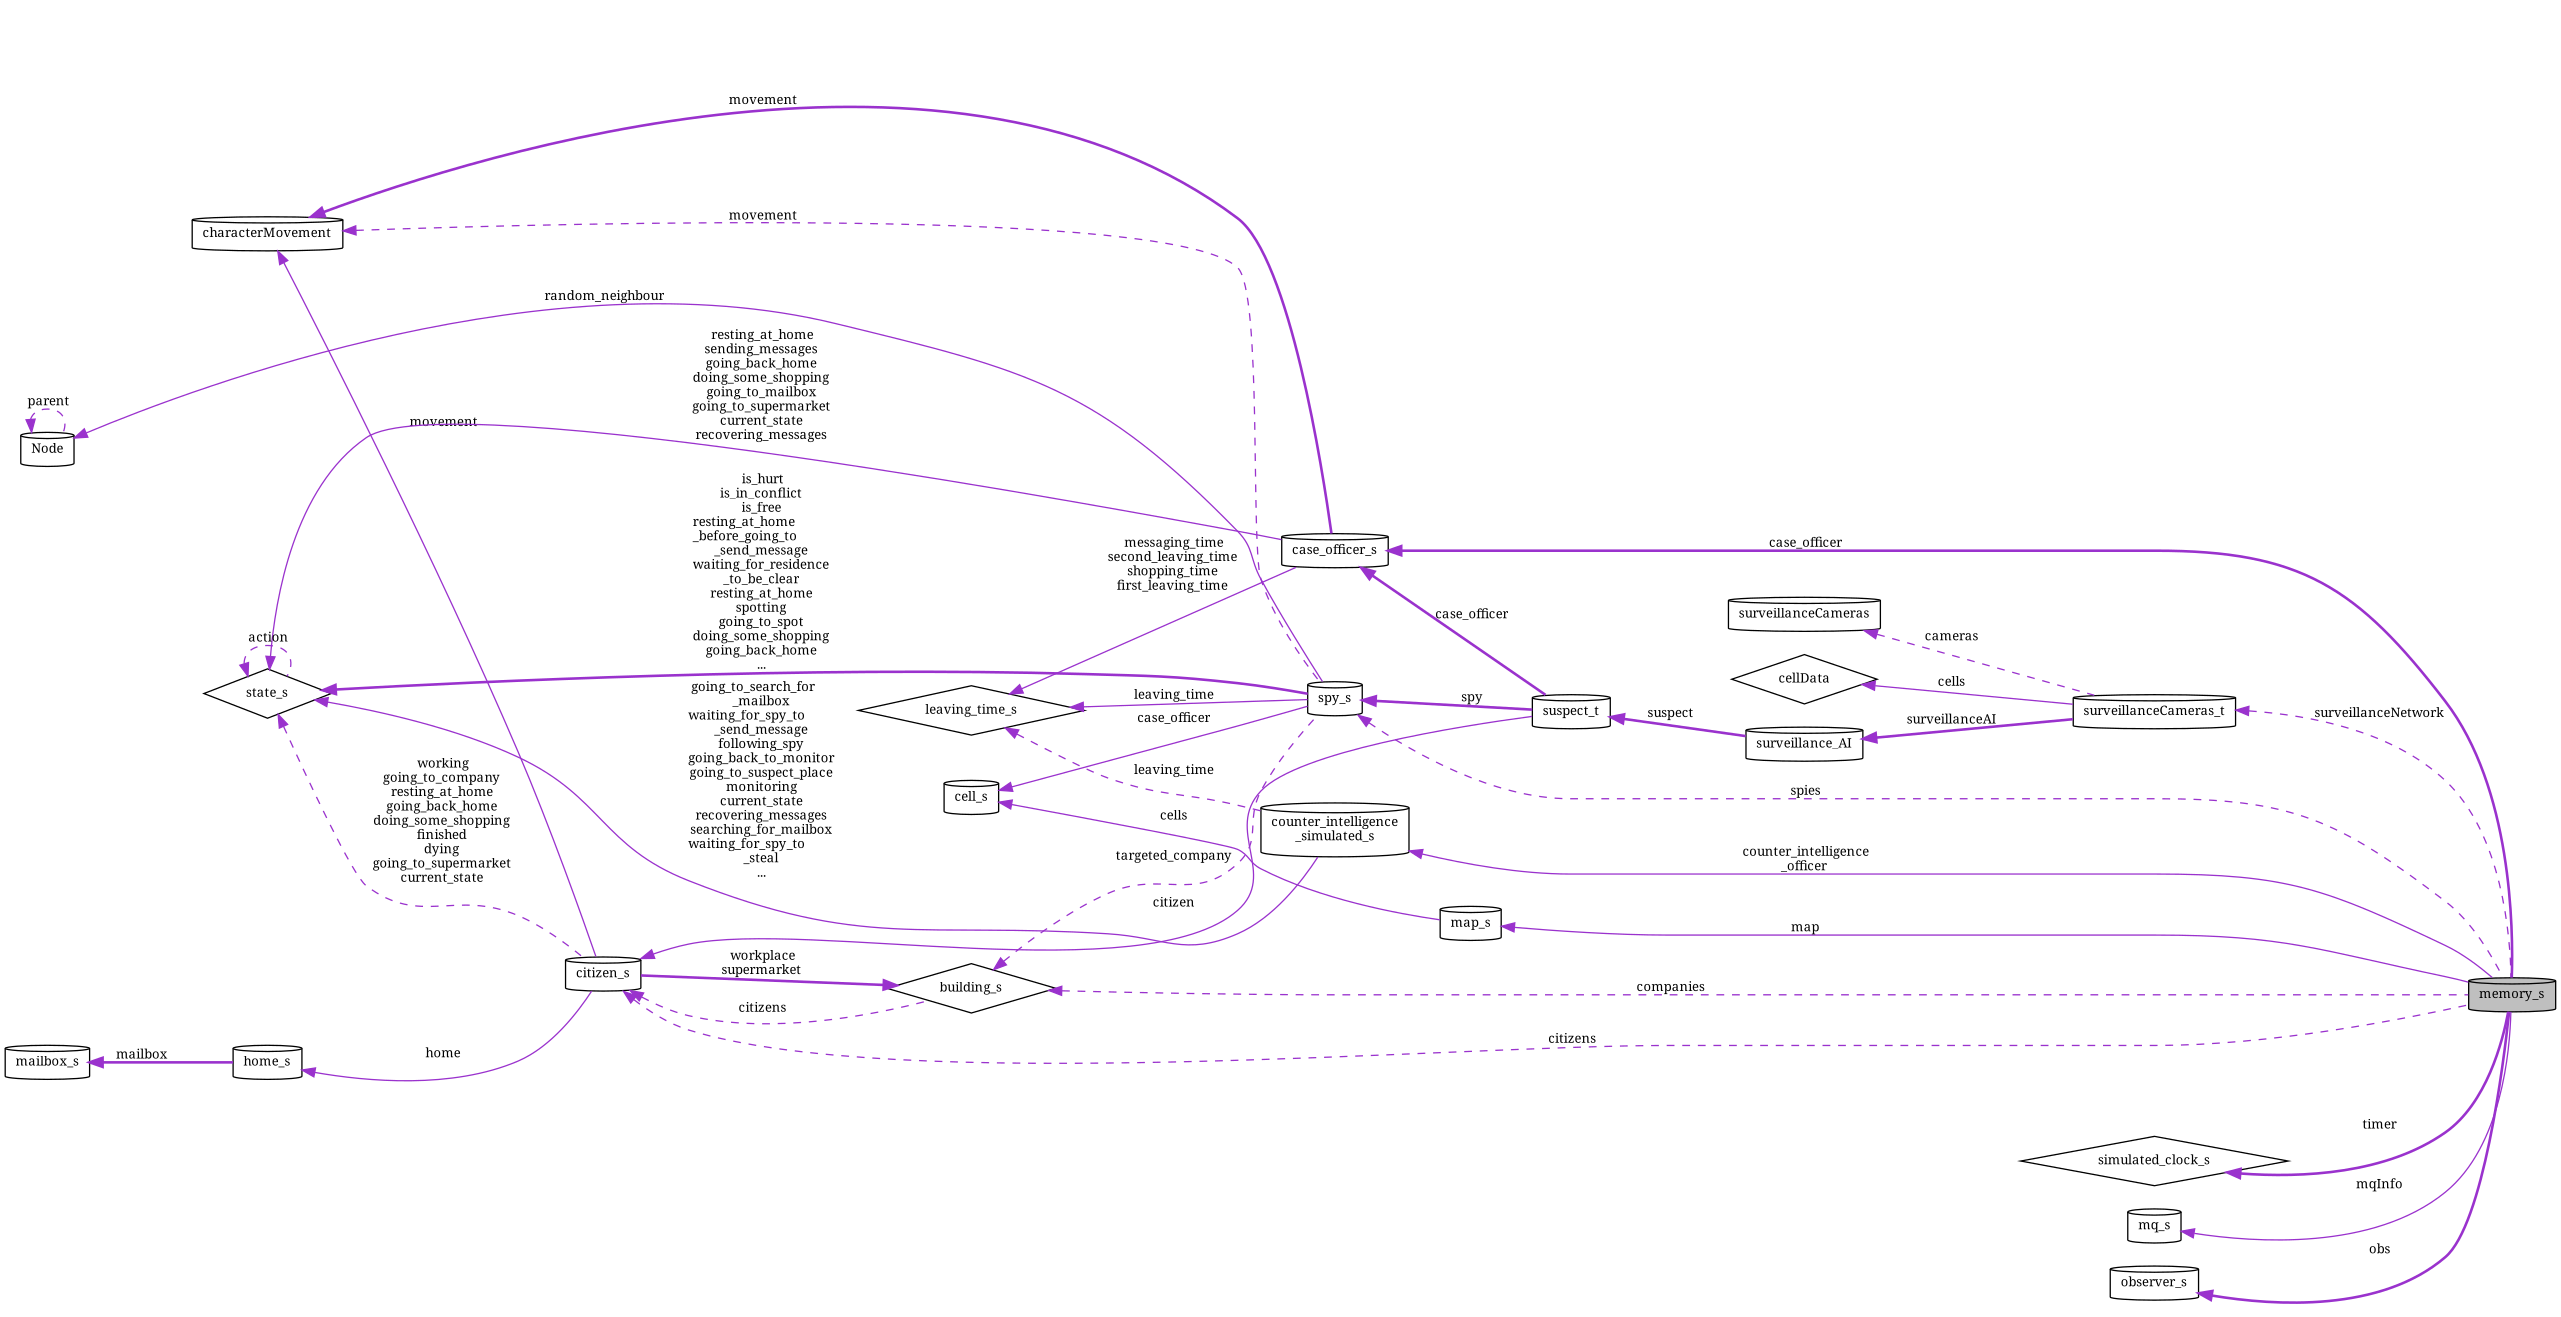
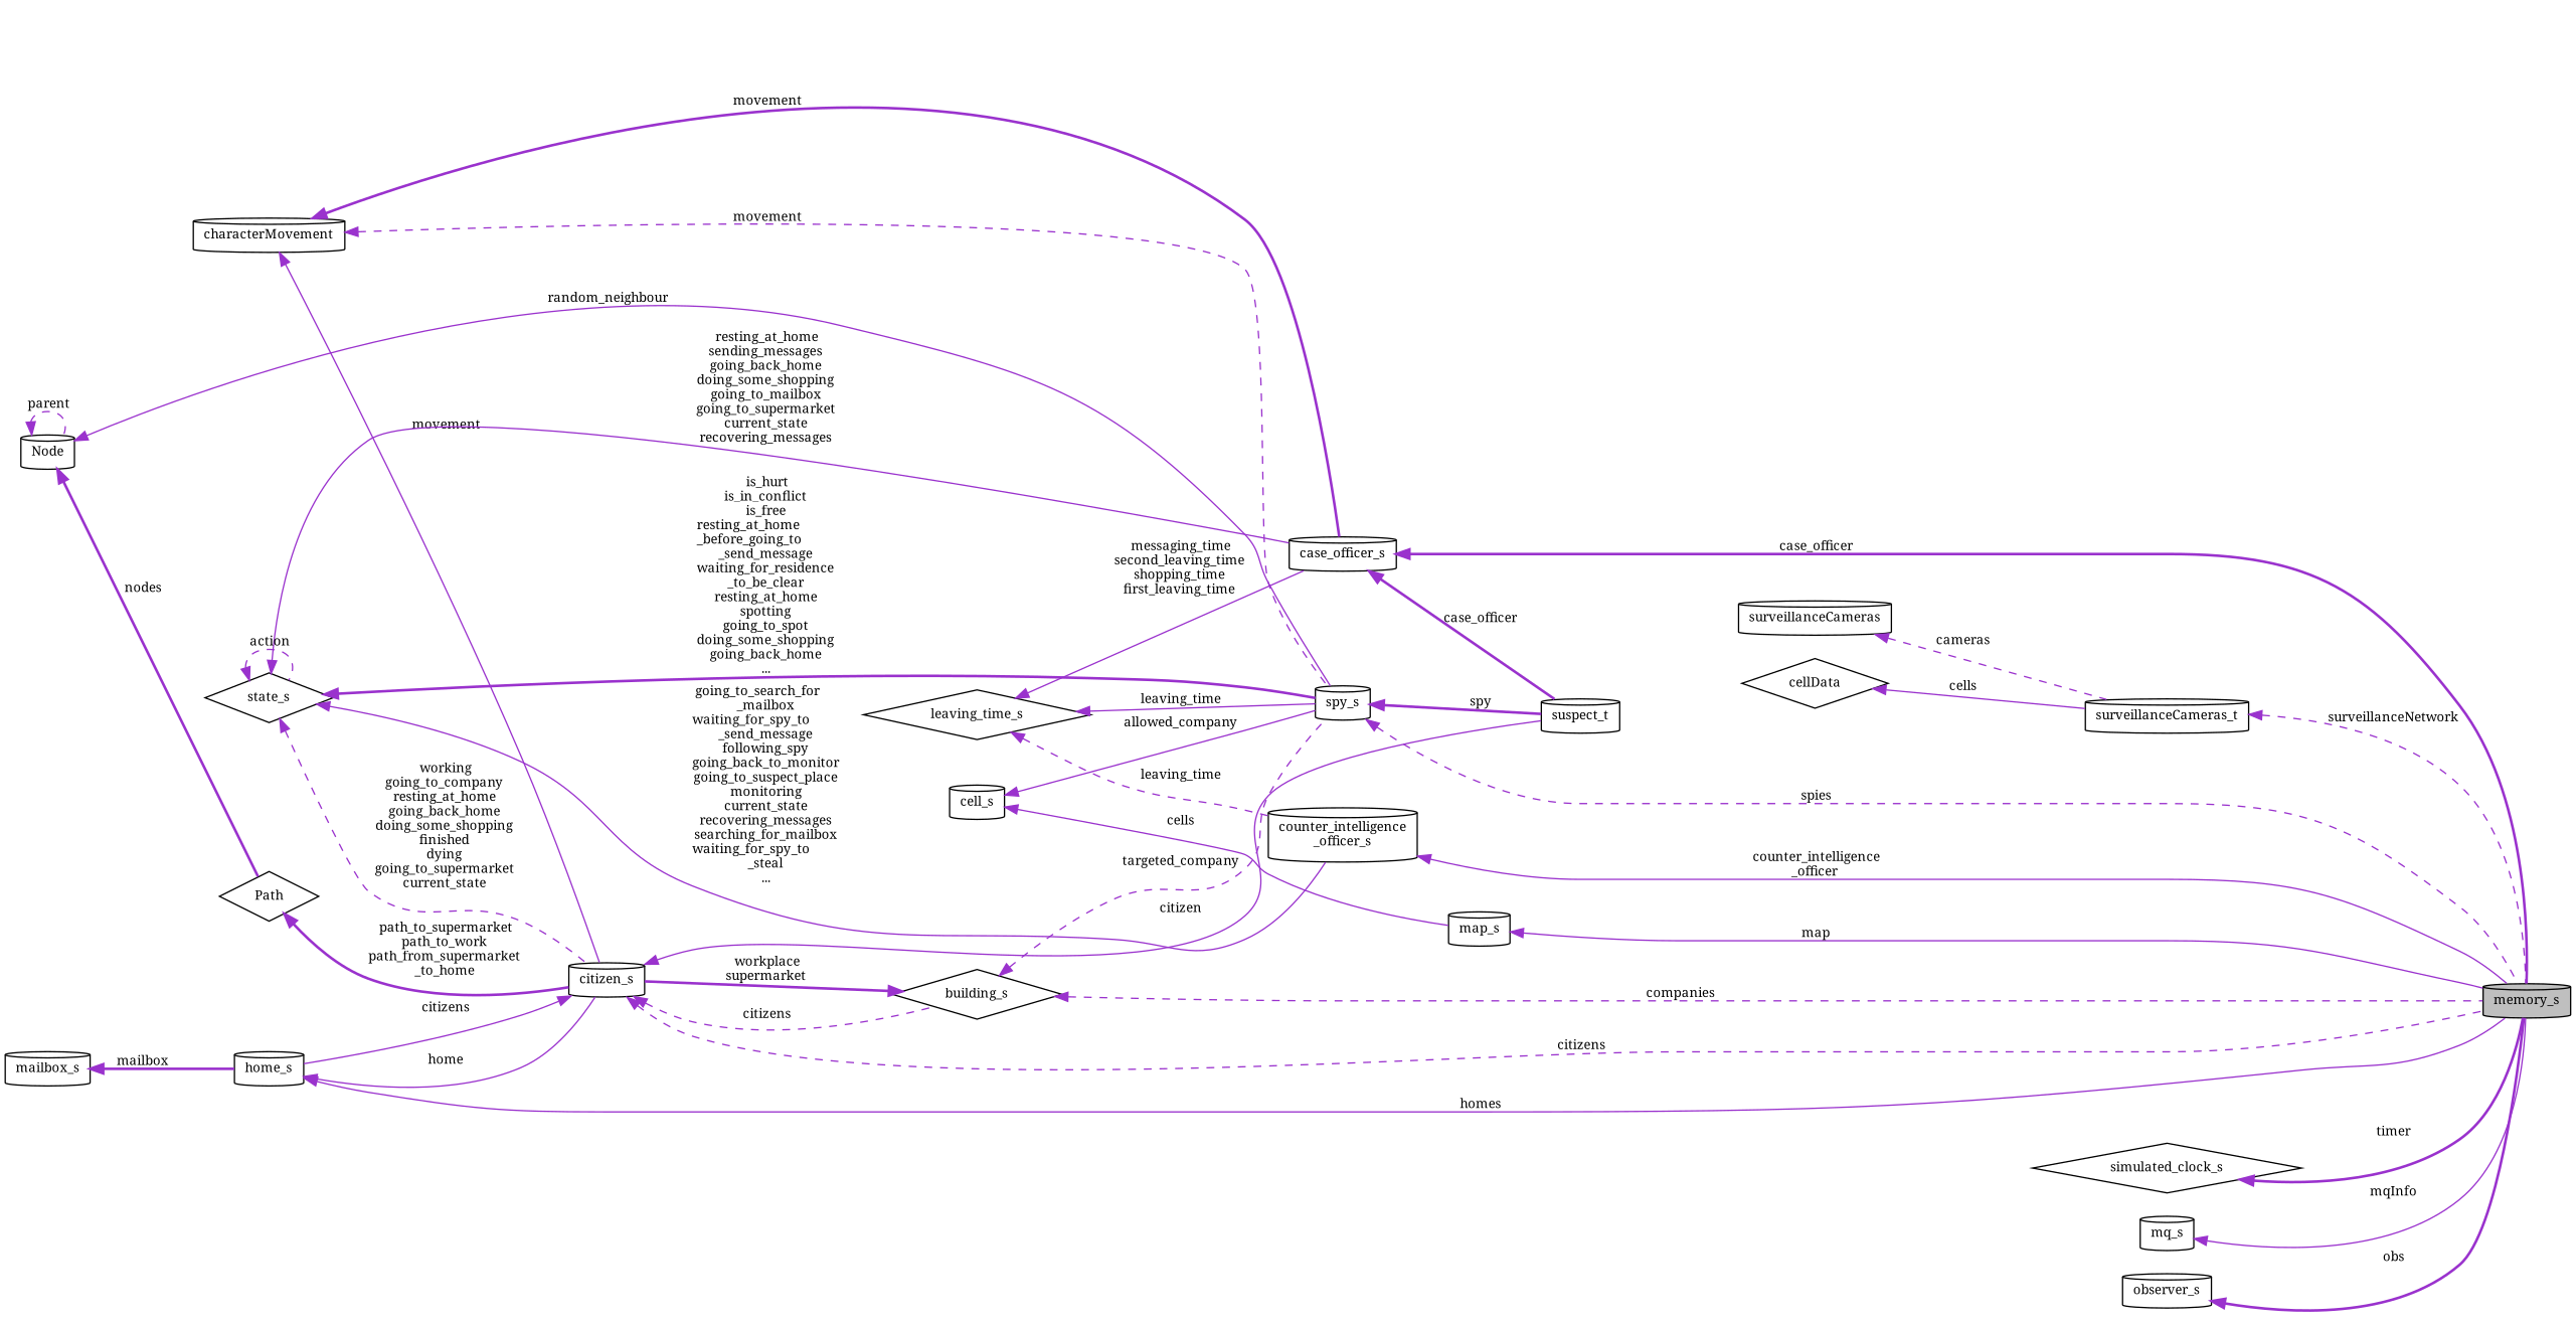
  digraph {
    fontname="Noto Serif"
    rankdir=LR
    node [color=black fillcolor=white fontname="Noto Serif" fontsize=10 shape=cylinder style=filled]
    edge [color=darkorchid3 dir=back fontname="Noto Serif" fontsize=10 labelfontname=Helvetica labelfontsize=10 style=solid]
    n1 [fillcolor=grey75 fontcolor=black height=0.2 label=memory_s width=0.4]
    n2 [height=0.2 label=home_s width=0.4]
    n3 [height=0.2 label=citizen_s width=0.4]
    n4 [height=0.2 label=building_s shape=diamond width=0.4]
    n5 [height=0.2 label=suspect_t width=0.4]
    n6 [height=0.2 label=spy_s width=0.4]
-   n7 [height=0.2 label=surveillance_AI width=0.4]
    n8 [height=0.2 label=cell_s width=0.4]
    n9 [height=0.2 label=map_s width=0.4]
+   n10 [height=0.2 label=Path shape=diamond width=0.4]
    n11 [height=0.2 label="Node" width=0.4]
    n12 [height=0.2 label=characterMovement width=0.4]
    n13 [height=0.2 label=case_officer_s width=0.4]
    n14 [height=0.2 label=state_s shape=diamond width=0.4]
-   n15 [height=0.2 label="counter_intelligence\l_simulated_s" width=0.4]
+   n15 [height=0.2 label="counter_intelligence\l_officer_s" width=0.4]
    n16 [height=0.2 label=mailbox_s width=0.4]
    n17 [height=0.2 label=simulated_clock_s shape=diamond width=0.4]
    n18 [height=0.2 label=surveillanceCameras_t width=0.4]
    n19 [height=0.2 label=surveillanceCameras width=0.4]
    n20 [height=0.2 label=cellData shape=diamond width=0.4]
    n21 [height=0.2 label=leaving_time_s shape=diamond width=0.4]
    n22 [height=0.2 label=mq_s width=0.4]
    n23 [height=0.2 label=observer_s width=0.4]
+   n2 -> n1 [label=" homes"]
    n2 -> n3 [label=" home"]
    n3 -> n1 [label=" citizens" style=dashed]
+   n3 -> n2 [label=" citizens"]
    n3 -> n4 [label=" citizens" style=dashed]
    n3 -> n5 [label=" citizen"]
    n4 -> n1 [label=" companies" style=dashed]
    n4 -> n3 [label=" workplace\nsupermarket" style=bold]
    n4 -> n6 [label=" targeted_company" style=dashed]
-   n5 -> n7 [label=" suspect" style=bold]
    n6 -> n1 [label=" spies" style=dashed]
    n6 -> n5 [label=" spy" style=bold]
-   n7 -> n18 [label=" surveillanceAI" style=bold]
-   n8 -> n6 [label=" case_officer"]
+   n8 -> n6 [label=" allowed_company"]
    n8 -> n9 [label=" cells"]
    n9 -> n1 [label=" map"]
+   n10 -> n3 [label=" path_to_supermarket\npath_to_work\npath_from_supermarket\l_to_home" style=bold]
    n11 -> n6 [label=" random_neighbour"]
+   n11 -> n10 [label=" nodes" style=bold]
    n11 -> n11 [label=" parent" style=dashed]
    n12 -> n3 [label=" movement"]
    n12 -> n6 [label=" movement" style=dashed]
    n12 -> n13 [label=" movement" style=bold]
    n13 -> n1 [label=" case_officer" style=bold]
    n13 -> n5 [label=" case_officer" style=bold]
    n14 -> n3 [label=" working\ngoing_to_company\nresting_at_home\ngoing_back_home\ndoing_some_shopping\nfinished\ndying\ngoing_to_supermarket\ncurrent_state" style=dashed]
    n14 -> n6 [label=" is_hurt\nis_in_conflict\nis_free\nresting_at_home\l_before_going_to\l_send_message\nwaiting_for_residence\l_to_be_clear\nresting_at_home\nspotting\ngoing_to_spot\ndoing_some_shopping\ngoing_back_home\n..." style=bold]
    n14 -> n13 [label=" resting_at_home\nsending_messages\ngoing_back_home\ndoing_some_shopping\ngoing_to_mailbox\ngoing_to_supermarket\ncurrent_state\nrecovering_messages"]
    n14 -> n14 [label=" action" style=dashed]
    n14 -> n15 [label=" going_to_search_for\l_mailbox\nwaiting_for_spy_to\l_send_message\nfollowing_spy\ngoing_back_to_monitor\ngoing_to_suspect_place\nmonitoring\ncurrent_state\nrecovering_messages\nsearching_for_mailbox\nwaiting_for_spy_to\l_steal\n..."]
    n15 -> n1 [label=" counter_intelligence\l_officer"]
    n16 -> n2 [label=" mailbox" style=bold]
    n17 -> n1 [label=" timer" style=bold]
    n18 -> n1 [label=" surveillanceNetwork" style=dashed]
    n19 -> n18 [label=" cameras" style=dashed]
    n20 -> n18 [label=" cells"]
    n21 -> n6 [label=" leaving_time"]
    n21 -> n13 [label=" messaging_time\nsecond_leaving_time\nshopping_time\nfirst_leaving_time"]
    n21 -> n15 [label=" leaving_time" style=dashed]
    n22 -> n1 [label=" mqInfo"]
    n23 -> n1 [label=" obs" style=bold]
  }
